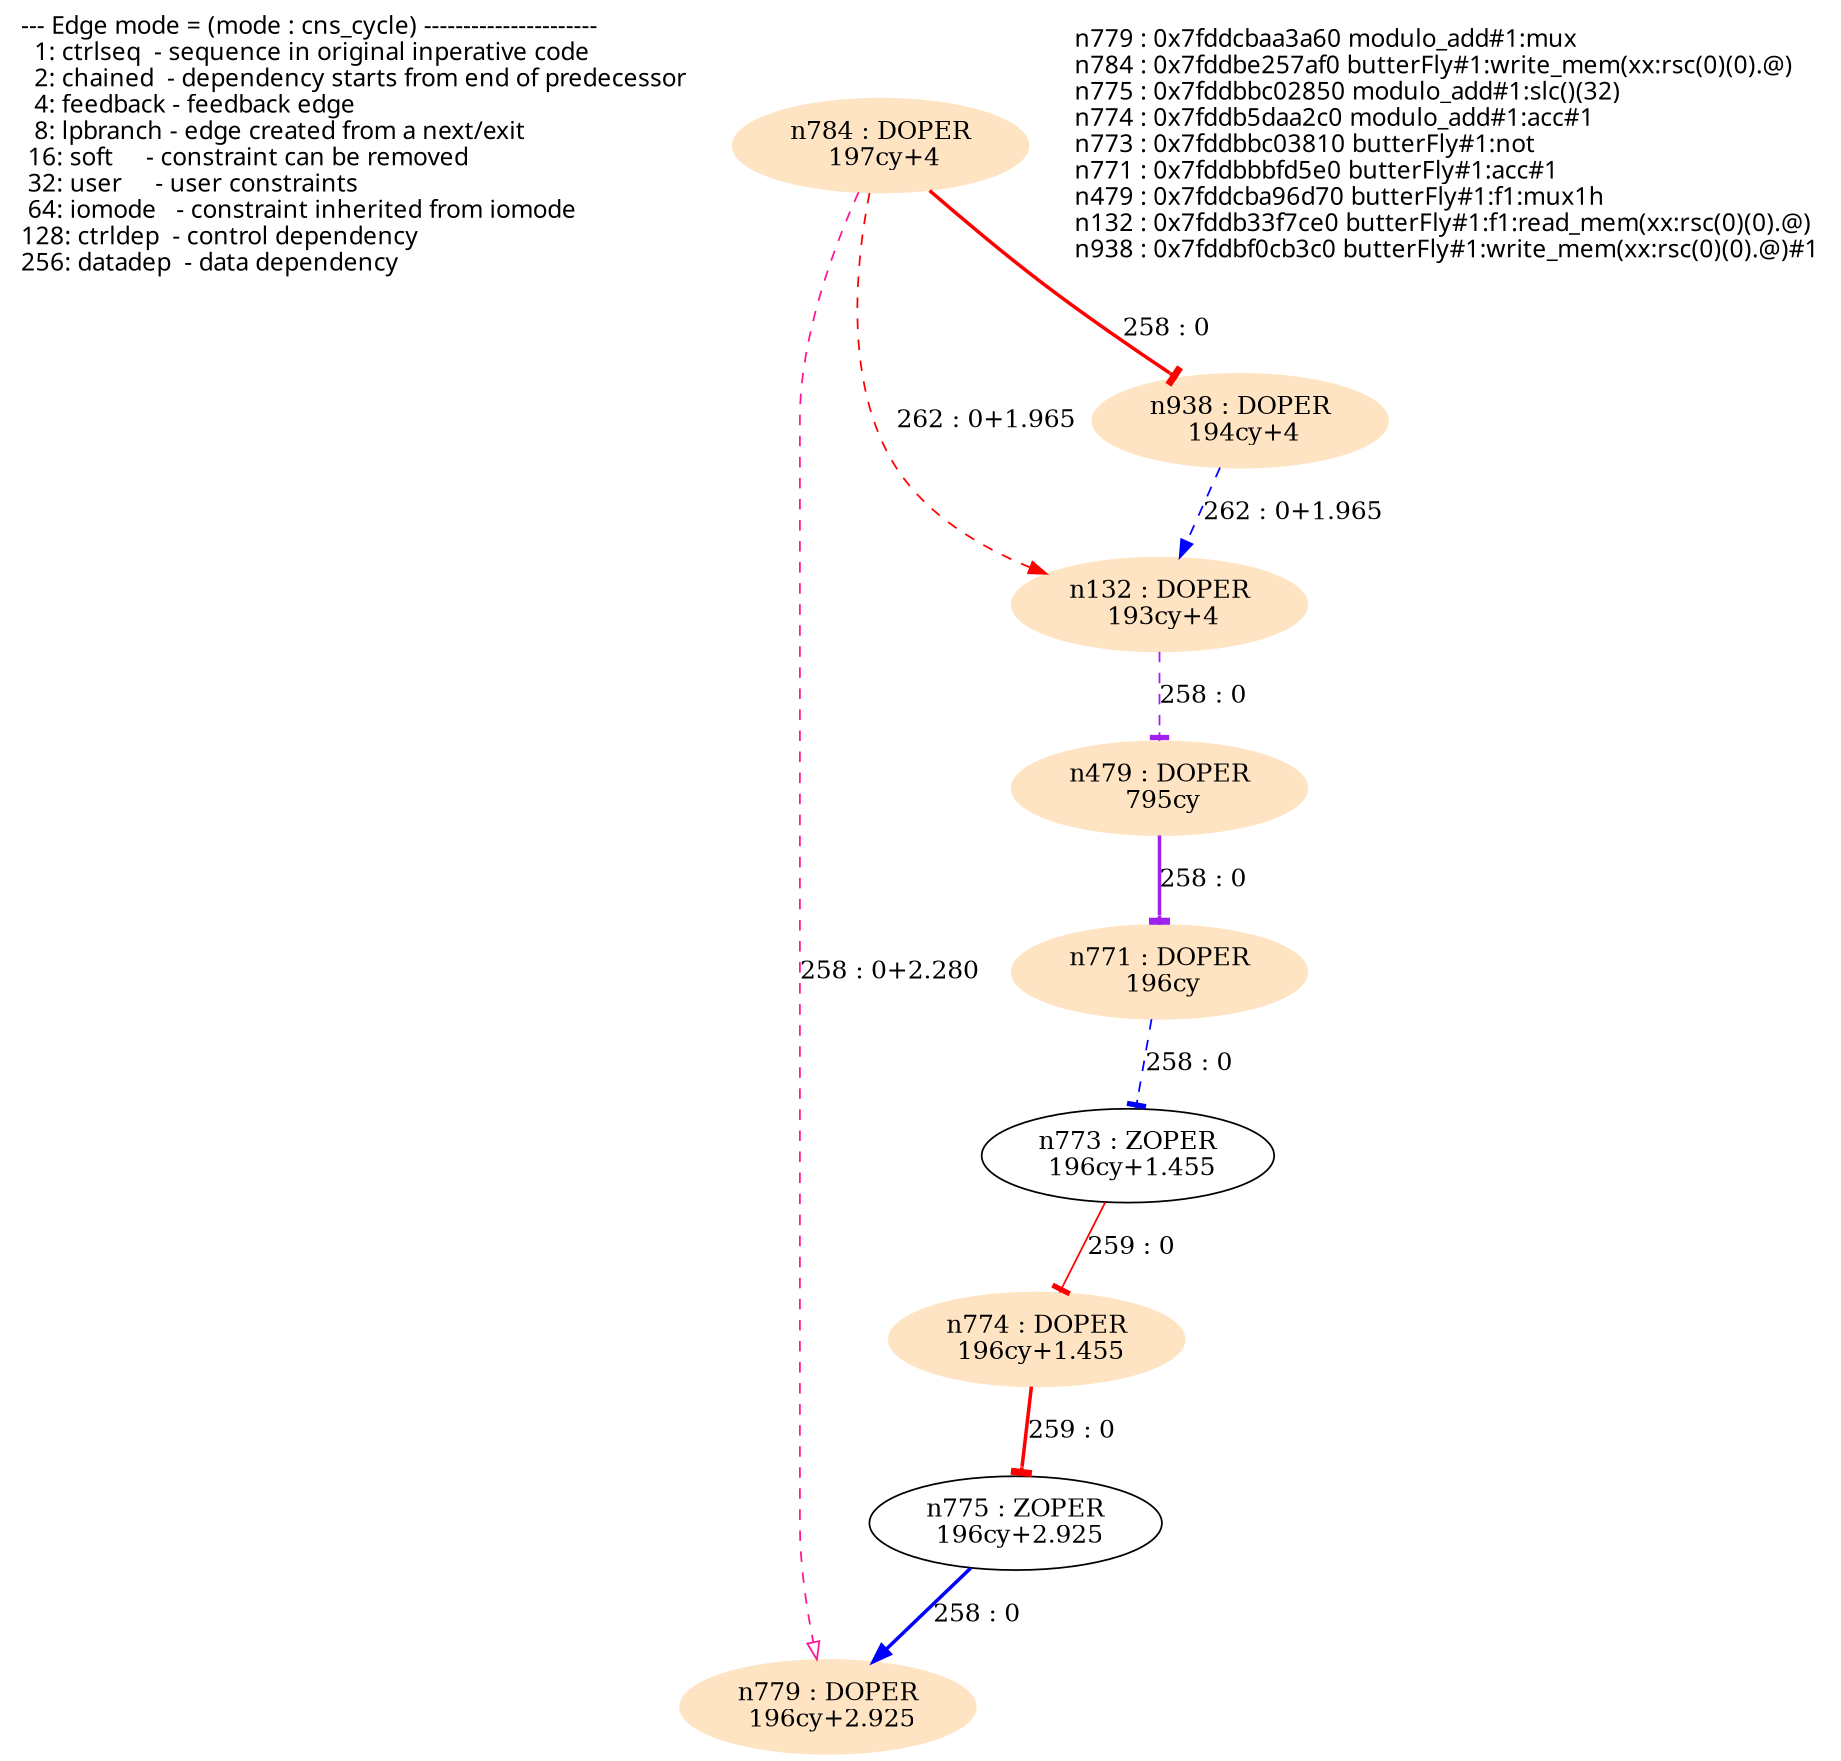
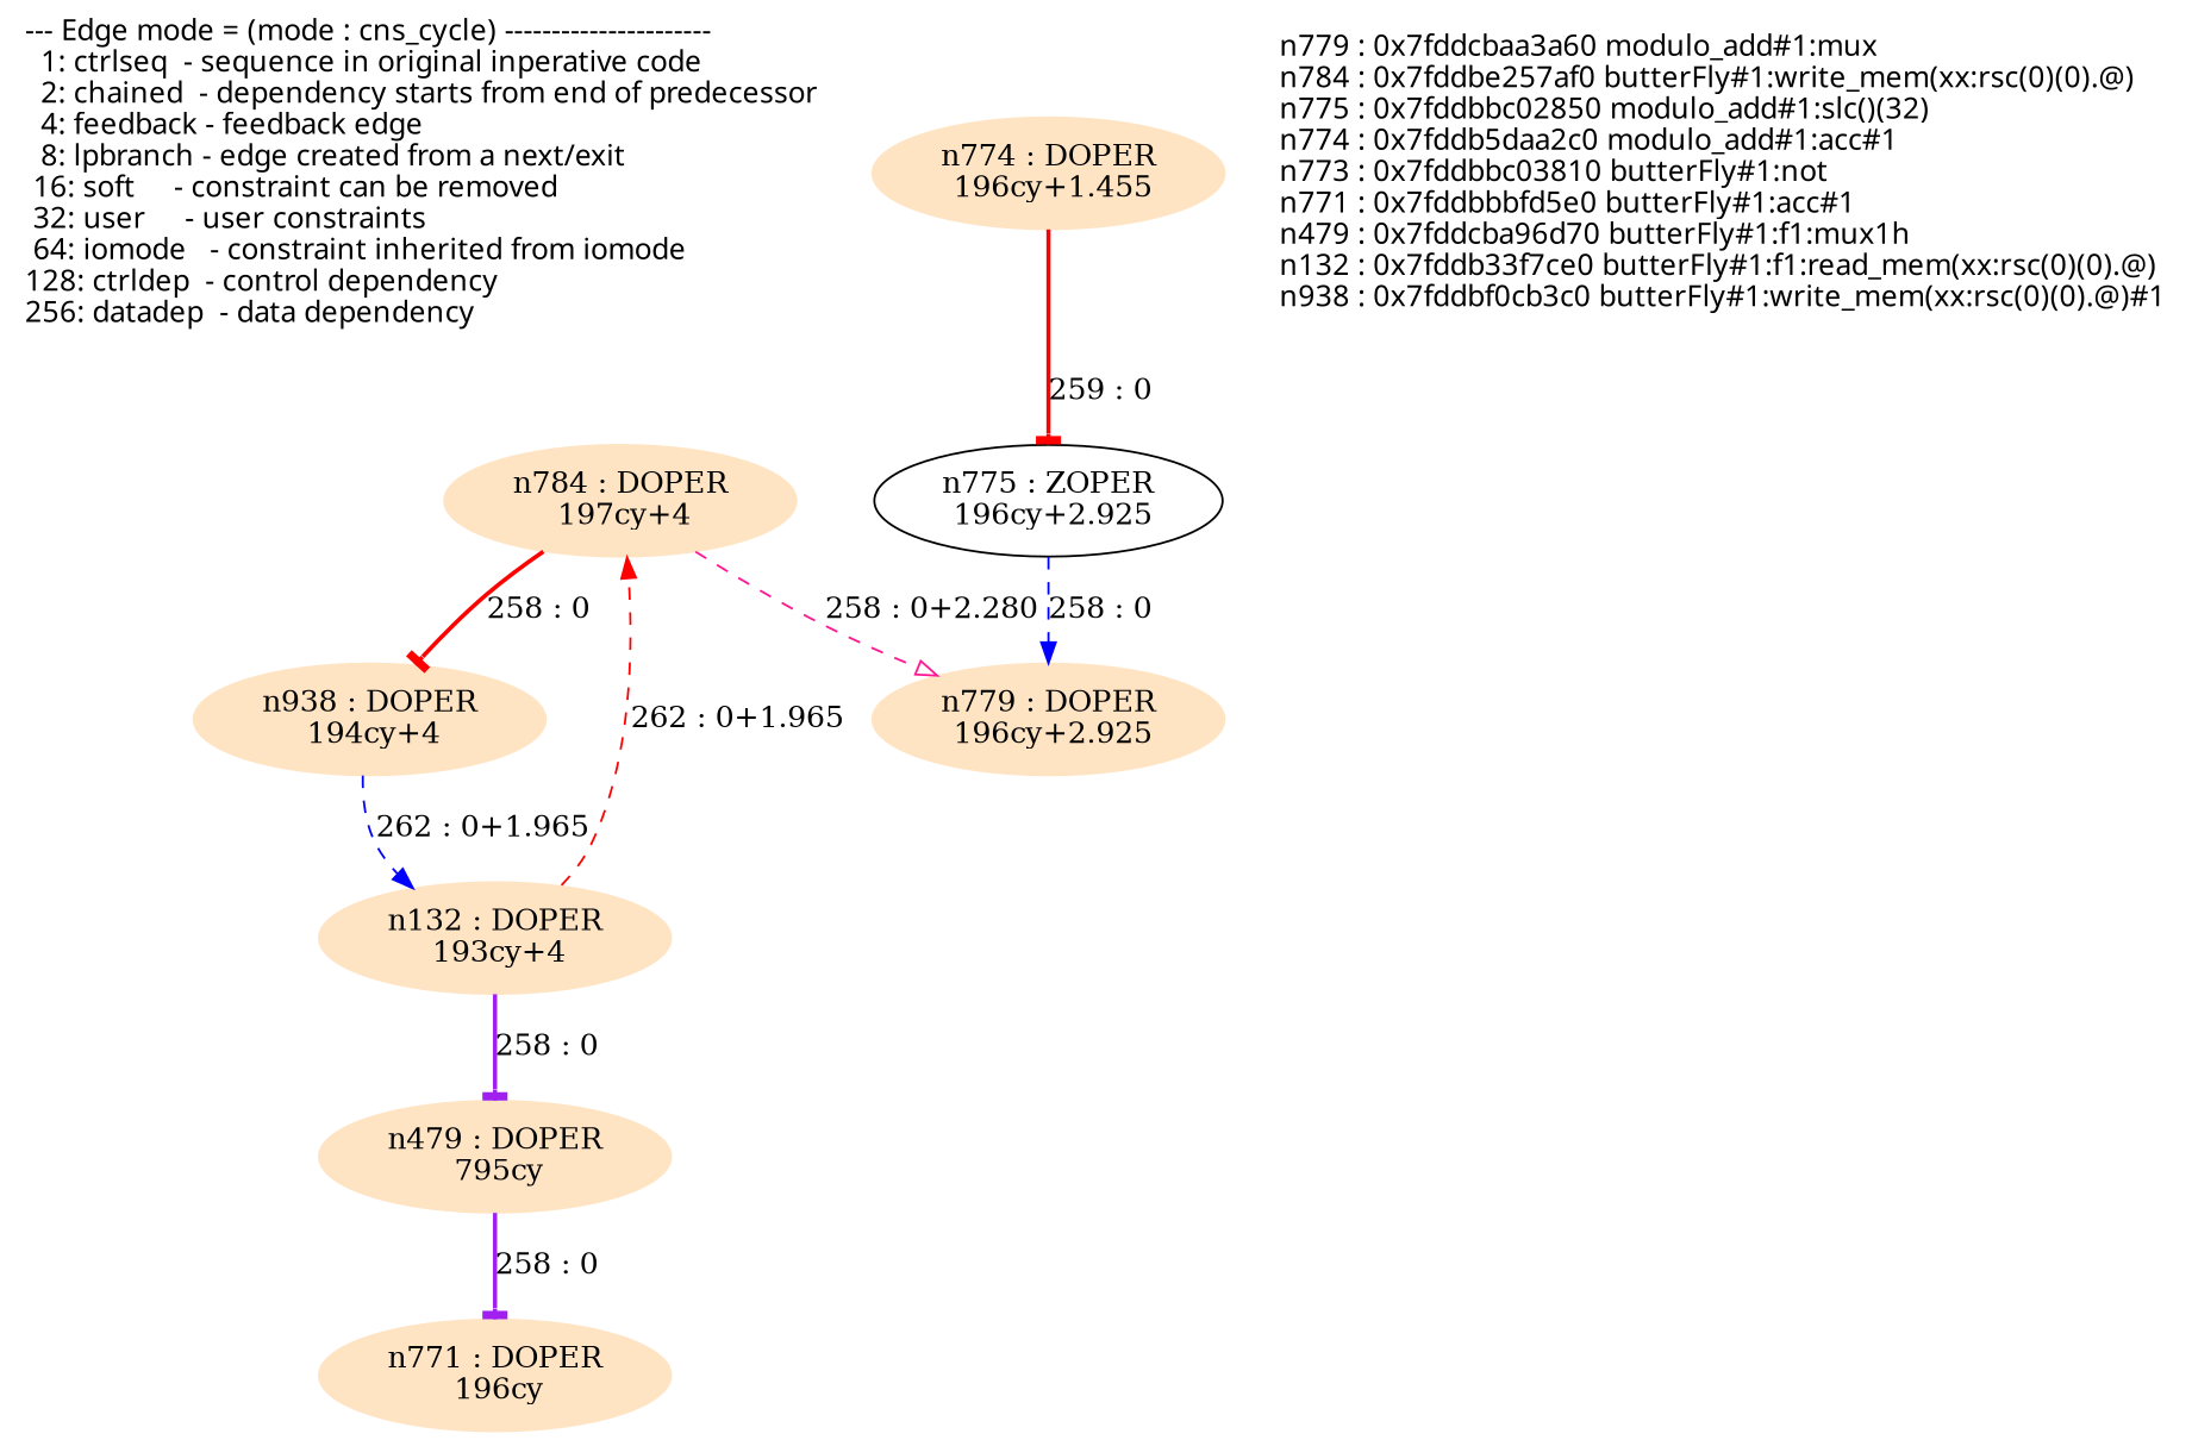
  digraph {
    node [shape=ellipse color=bisque style=filled]
    edge [arrowhead=tee color=red style=dashed]
    n1 [fontname=Fixed label="--- Edge mode = (mode : cns_cycle) ----------------------\l  1: ctrlseq  - sequence in original inperative code     \l  2: chained  - dependency starts from end of predecessor\l  4: feedback - feedback edge                            \l  8: lpbranch - edge created from a next/exit            \l 16: soft     - constraint can be removed                \l 32: user     - user constraints                         \l 64: iomode   - constraint inherited from iomode         \l128: ctrldep  - control dependency                       \l256: datadep  - data dependency                          \l" labeljust=left shape=none color="" style=""]
    n2 [label="n779 : DOPER\n 196cy+2.925\n"]
    n3 [label="n784 : DOPER\n 197cy+4\n"]
    n4 [label="n132 : DOPER\n 193cy+4\n"]
    n5 [label="n938 : DOPER\n 194cy+4\n"]
    n6 [label="n479 : DOPER\n 795cy\n"]
    n7 [label="n775 : ZOPER\n 196cy+2.925\n" color="" style=""]
    n8 [label="n774 : DOPER\n 196cy+1.455\n"]
-   n9 [label="n773 : ZOPER\n 196cy+1.455\n" color="" style=""]
    n10 [label="n771 : DOPER\n 196cy\n"]
    n11 [fontname=Fixed label="n779 : 0x7fddcbaa3a60 modulo_add#1:mux\ln784 : 0x7fddbe257af0 butterFly#1:write_mem(xx:rsc(0)(0).@)\ln775 : 0x7fddbbc02850 modulo_add#1:slc()(32)\ln774 : 0x7fddb5daa2c0 modulo_add#1:acc#1\ln773 : 0x7fddbbc03810 butterFly#1:not\ln771 : 0x7fddbbbfd5e0 butterFly#1:acc#1\ln479 : 0x7fddcba96d70 butterFly#1:f1:mux1h\ln132 : 0x7fddb33f7ce0 butterFly#1:f1:read_mem(xx:rsc(0)(0).@)\ln938 : 0x7fddbf0cb3c0 butterFly#1:write_mem(xx:rsc(0)(0).@)#1\l" labeljust=left shape=none color="" style=""]
    n3 -> n2 [arrowhead=onormal color=deeppink label="258 : 0+2.280"]
-   n3 -> n4 [arrowhead=normal label="262 : 0+1.965"]
+   n4 -> n3 [arrowhead=normal label="262 : 0+1.965"]
    n3 -> n5 [label="258 : 0" style=bold]
-   n4 -> n6 [color=purple label="258 : 0"]
+   n4 -> n6 [color=purple label="258 : 0" style=bold]
    n5 -> n4 [arrowhead=normal color=blue label="262 : 0+1.965"]
    n6 -> n10 [color=purple label="258 : 0" style=bold]
-   n7 -> n2 [arrowhead=normal color=blue label="258 : 0" style=bold]
+   n7 -> n2 [arrowhead=normal color=blue label="258 : 0"]
    n8 -> n7 [label="259 : 0" style=bold]
-   n9 -> n8 [label="259 : 0" style=solid]
-   n10 -> n9 [color=blue label="258 : 0"]
  }
